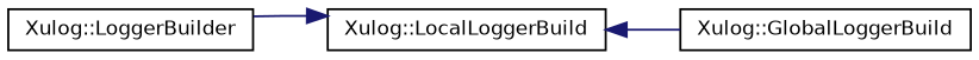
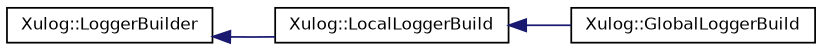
  digraph {
    rankdir=LR
    node [color=black fillcolor=white fontname=Helvetica fontsize=10 shape=record style=filled]
    edge [color=midnightblue dir=back fontname=Helvetica fontsize=10 labelfontname=Helvetica labelfontsize=10 style=solid]
    n1 [height=0.2 label="Xulog::LoggerBuilder" width=0.4]
    n2 [height=0.2 label="Xulog::LocalLoggerBuild" width=0.4]
    n3 [height=0.2 label="Xulog::GlobalLoggerBuild" width=0.4]
-   n2 -> n1
+   n1 -> n2
    n2 -> n3
  }
